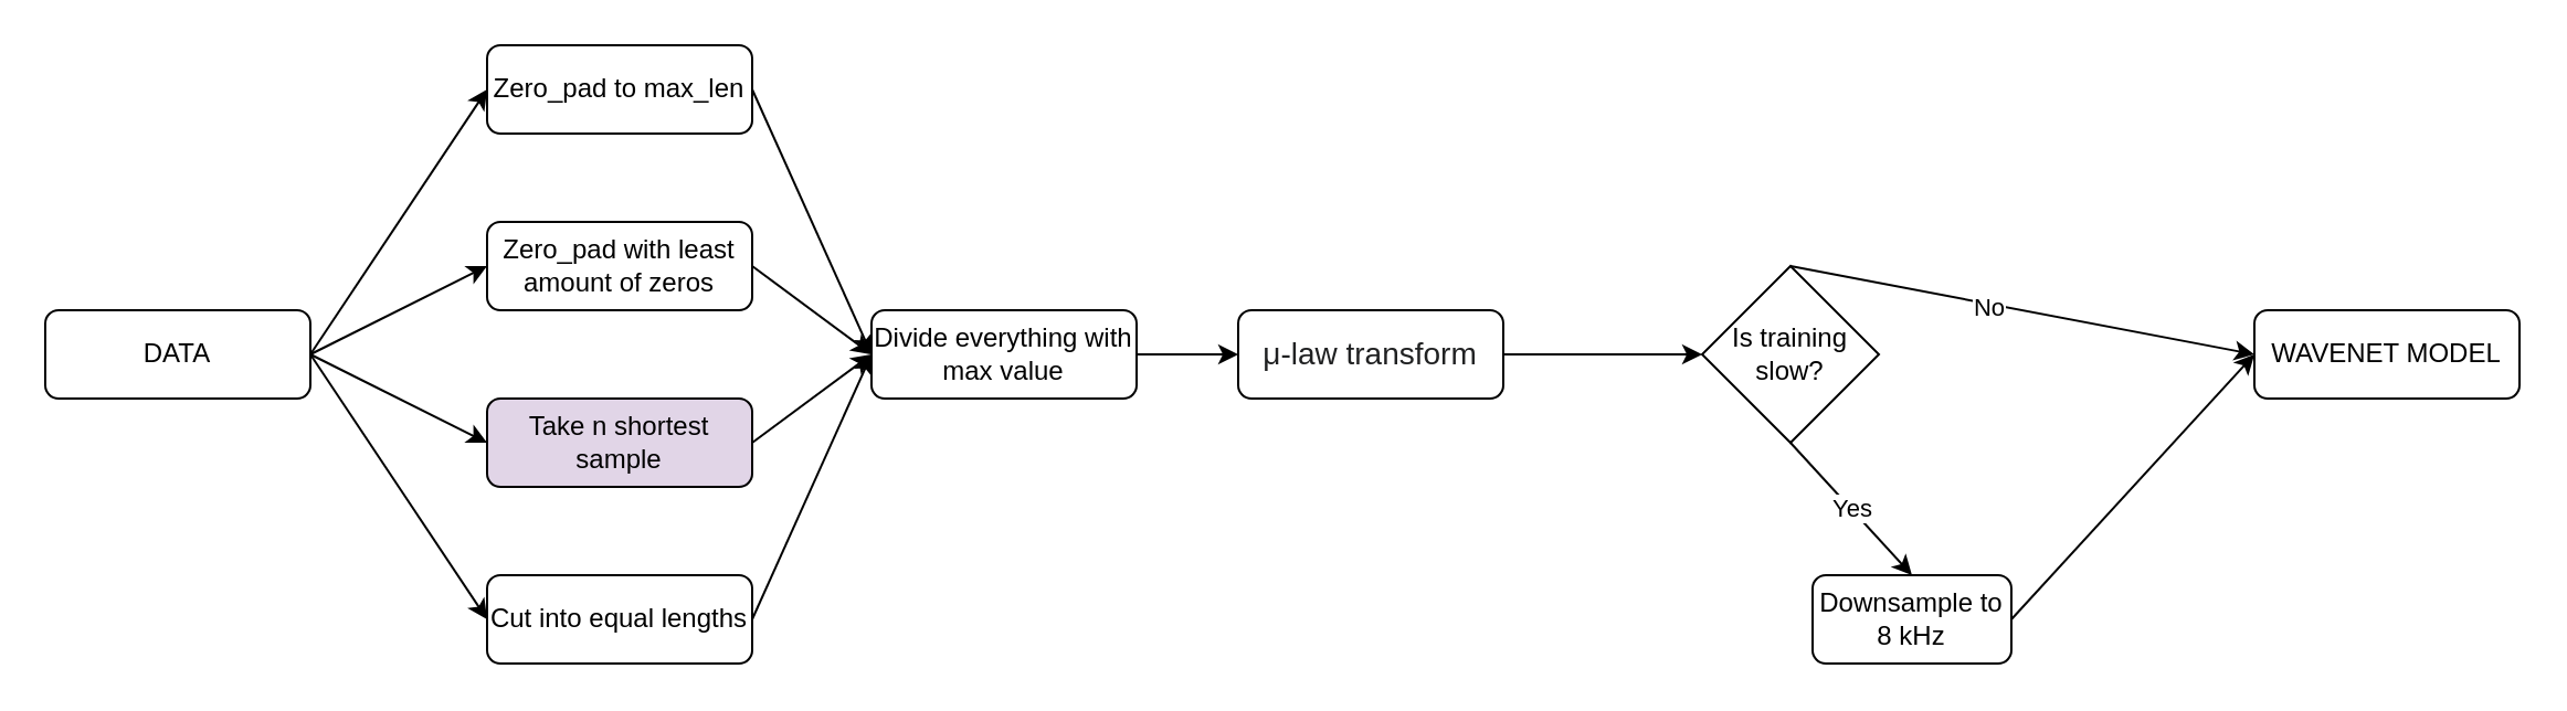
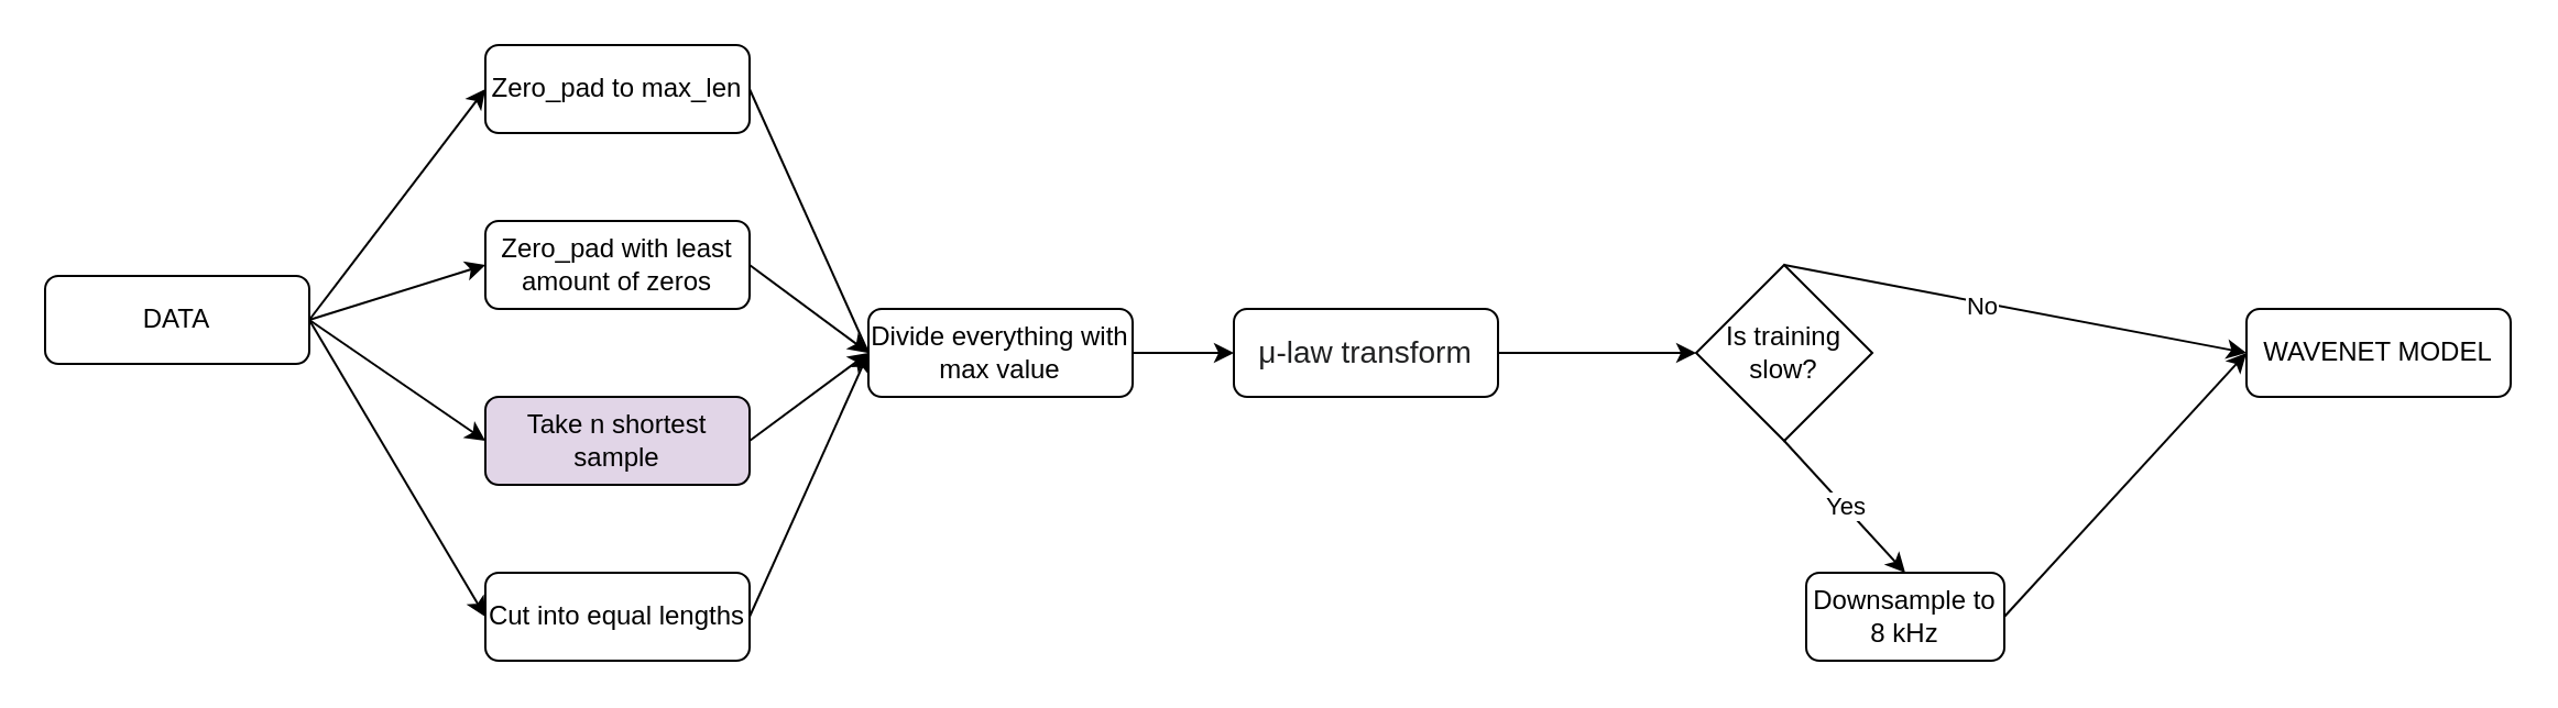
  <mxCell id="0" />
  <mxCell id="1" parent="0" />
- <mxCell id="2" value="DATA" style="rounded=1;whiteSpace=wrap;html=1;fontSize=12;glass=0;strokeWidth=1;shadow=0;" parent="1" vertex="1"><mxGeometry x="20" y="140" width="120" height="40" as="geometry" /></mxCell>
+ <mxCell id="2" value="DATA" style="rounded=1;whiteSpace=wrap;html=1;fontSize=12;glass=0;strokeWidth=1;shadow=0;" parent="1" vertex="1"><mxGeometry x="20" y="125" width="120" height="40" as="geometry" /></mxCell>
  <mxCell id="3" value="Zero_pad to max_len" style="rounded=1;whiteSpace=wrap;html=1;fontSize=12;glass=0;strokeWidth=1;shadow=0;" parent="1" vertex="1"><mxGeometry x="220" y="20" width="120" height="40" as="geometry" /></mxCell>
  <mxCell id="4" value="Take n shortest sample" style="rounded=1;whiteSpace=wrap;html=1;fontSize=12;glass=0;strokeWidth=1;shadow=0;fillColor=#e1d5e7;" parent="1" vertex="1"><mxGeometry x="220" y="180" width="120" height="40" as="geometry" /></mxCell>
  <mxCell id="5" value="Zero_pad with least amount of zeros" style="rounded=1;whiteSpace=wrap;html=1;fontSize=12;glass=0;strokeWidth=1;shadow=0;" parent="1" vertex="1"><mxGeometry x="220" y="100" width="120" height="40" as="geometry" /></mxCell>
  <mxCell id="6" value="Cut into equal lengths" style="rounded=1;whiteSpace=wrap;html=1;" vertex="1" parent="1"><mxGeometry x="220" y="260" width="120" height="40" as="geometry" /></mxCell>
  <mxCell id="7" value="" style="endArrow=classic;html=1;exitX=1;exitY=0.5;exitDx=0;exitDy=0;entryX=0;entryY=0.5;entryDx=0;entryDy=0;" edge="1" parent="1" source="2" target="3"><mxGeometry width="50" height="50" relative="1" as="geometry"><mxPoint x="370" y="570" as="sourcePoint" /><mxPoint x="420" y="520" as="targetPoint" /><Array as="points" /></mxGeometry></mxCell>
  <mxCell id="8" value="" style="endArrow=classic;html=1;exitX=1;exitY=0.5;exitDx=0;exitDy=0;entryX=0;entryY=0.5;entryDx=0;entryDy=0;" edge="1" parent="1" source="2" target="5"><mxGeometry width="50" height="50" relative="1" as="geometry"><mxPoint x="370" y="570" as="sourcePoint" /><mxPoint x="420" y="520" as="targetPoint" /></mxGeometry></mxCell>
  <mxCell id="9" value="" style="endArrow=classic;html=1;exitX=1;exitY=0.5;exitDx=0;exitDy=0;entryX=0;entryY=0.5;entryDx=0;entryDy=0;" edge="1" parent="1" source="2" target="4"><mxGeometry width="50" height="50" relative="1" as="geometry"><mxPoint x="140" y="290" as="sourcePoint" /><mxPoint x="190" y="240" as="targetPoint" /></mxGeometry></mxCell>
  <mxCell id="10" value="" style="endArrow=classic;html=1;exitX=1;exitY=0.5;exitDx=0;exitDy=0;entryX=0;entryY=0.5;entryDx=0;entryDy=0;" edge="1" parent="1" source="2" target="6"><mxGeometry width="50" height="50" relative="1" as="geometry"><mxPoint x="370" y="570" as="sourcePoint" /><mxPoint x="420" y="520" as="targetPoint" /></mxGeometry></mxCell>
  <mxCell id="11" value="Divide everything with max value" style="rounded=1;whiteSpace=wrap;html=1;" vertex="1" parent="1"><mxGeometry x="394" y="140" width="120" height="40" as="geometry" /></mxCell>
  <mxCell id="12" value="" style="endArrow=classic;html=1;exitX=1;exitY=0.5;exitDx=0;exitDy=0;entryX=0;entryY=0.5;entryDx=0;entryDy=0;" edge="1" parent="1" source="6" target="11"><mxGeometry width="50" height="50" relative="1" as="geometry"><mxPoint x="410" y="280" as="sourcePoint" /><mxPoint x="460" y="230" as="targetPoint" /></mxGeometry></mxCell>
  <mxCell id="13" value="" style="endArrow=classic;html=1;exitX=1;exitY=0.5;exitDx=0;exitDy=0;entryX=0;entryY=0.5;entryDx=0;entryDy=0;" edge="1" parent="1" source="4" target="11"><mxGeometry width="50" height="50" relative="1" as="geometry"><mxPoint x="350" y="290" as="sourcePoint" /><mxPoint x="404" y="170" as="targetPoint" /></mxGeometry></mxCell>
  <mxCell id="14" value="" style="endArrow=classic;html=1;exitX=1;exitY=0.5;exitDx=0;exitDy=0;entryX=0;entryY=0.5;entryDx=0;entryDy=0;" edge="1" parent="1" source="5" target="11"><mxGeometry width="50" height="50" relative="1" as="geometry"><mxPoint x="360" y="300" as="sourcePoint" /><mxPoint x="414" y="180" as="targetPoint" /></mxGeometry></mxCell>
- <mxCell id="15" value="" style="endArrow=classic;html=1;exitX=1;exitY=0.5;exitDx=0;exitDy=0;entryX=0;entryY=0.5;entryDx=0;entryDy=0;" edge="1" parent="1" source="3" target="11"><mxGeometry width="50" height="50" relative="1" as="geometry"><mxPoint x="370" y="310" as="sourcePoint" /><mxPoint x="424" y="190" as="targetPoint" /></mxGeometry></mxCell>
+ <mxCell id="15" value="" style="endArrow=none;html=1;exitX=1;exitY=0.5;exitDx=0;exitDy=0;entryX=0;entryY=0.5;entryDx=0;entryDy=0;" edge="1" parent="1" source="3" target="11"><mxGeometry width="50" height="50" relative="1" as="geometry"><mxPoint x="370" y="310" as="sourcePoint" /><mxPoint x="424" y="190" as="targetPoint" /></mxGeometry></mxCell>
  <mxCell id="16" value="&lt;span style=&quot;color: rgb(32 , 33 , 34) ; font-family: sans-serif ; font-size: 14px ; background-color: rgb(255 , 255 , 255)&quot;&gt;μ-law transform&lt;/span&gt;" style="rounded=1;whiteSpace=wrap;html=1;" vertex="1" parent="1"><mxGeometry x="560" y="140" width="120" height="40" as="geometry" /></mxCell>
  <mxCell id="17" value="" style="endArrow=classic;html=1;exitX=1;exitY=0.5;exitDx=0;exitDy=0;entryX=0;entryY=0.5;entryDx=0;entryDy=0;" edge="1" parent="1" source="11" target="16"><mxGeometry width="50" height="50" relative="1" as="geometry"><mxPoint x="570" y="270" as="sourcePoint" /><mxPoint x="620" y="220" as="targetPoint" /></mxGeometry></mxCell>
  <mxCell id="18" value="WAVENET MODEL" style="rounded=1;whiteSpace=wrap;html=1;" vertex="1" parent="1"><mxGeometry x="1020" y="140" width="120" height="40" as="geometry" /></mxCell>
  <mxCell id="19" value="" style="endArrow=classic;html=1;exitX=1;exitY=0.5;exitDx=0;exitDy=0;entryX=0;entryY=0.5;entryDx=0;entryDy=0;" edge="1" parent="1" source="16" target="21"><mxGeometry width="50" height="50" relative="1" as="geometry"><mxPoint x="720" y="290" as="sourcePoint" /><mxPoint x="770" y="240" as="targetPoint" /><Array as="points" /></mxGeometry></mxCell>
  <mxCell id="20" value="Downsample to 8 kHz" style="rounded=1;whiteSpace=wrap;html=1;" vertex="1" parent="1"><mxGeometry x="820" y="260" width="90" height="40" as="geometry" /></mxCell>
  <mxCell id="21" value="Is training slow?" style="rhombus;whiteSpace=wrap;html=1;" vertex="1" parent="1"><mxGeometry x="770" y="120" width="80" height="80" as="geometry" /></mxCell>
  <mxCell id="22" value="Yes" style="endArrow=classic;html=1;exitX=0.5;exitY=1;exitDx=0;exitDy=0;entryX=0.5;entryY=0;entryDx=0;entryDy=0;" edge="1" parent="1" source="21" target="20"><mxGeometry width="50" height="50" relative="1" as="geometry"><mxPoint x="770" y="290" as="sourcePoint" /><mxPoint x="820" y="240" as="targetPoint" /></mxGeometry></mxCell>
  <mxCell id="23" value="" style="endArrow=classic;html=1;exitX=0.5;exitY=0;exitDx=0;exitDy=0;entryX=0;entryY=0.5;entryDx=0;entryDy=0;" edge="1" parent="1" source="21" target="18"><mxGeometry width="50" height="50" relative="1" as="geometry"><mxPoint x="790" y="90" as="sourcePoint" /><mxPoint x="1060" y="120" as="targetPoint" /><Array as="points" /></mxGeometry></mxCell>
  <mxCell id="24" value="No" style="edgeLabel;html=1;align=center;verticalAlign=middle;resizable=0;points=[];" vertex="1" connectable="0" parent="23"><mxGeometry x="-0.148" y="-1" relative="1" as="geometry"><mxPoint as="offset" /></mxGeometry></mxCell>
  <mxCell id="25" value="" style="endArrow=classic;html=1;exitX=1;exitY=0.5;exitDx=0;exitDy=0;entryX=0;entryY=0.5;entryDx=0;entryDy=0;" edge="1" parent="1" source="20" target="18"><mxGeometry width="50" height="50" relative="1" as="geometry"><mxPoint x="1040" y="280" as="sourcePoint" /><mxPoint x="1090" y="230" as="targetPoint" /></mxGeometry></mxCell>
